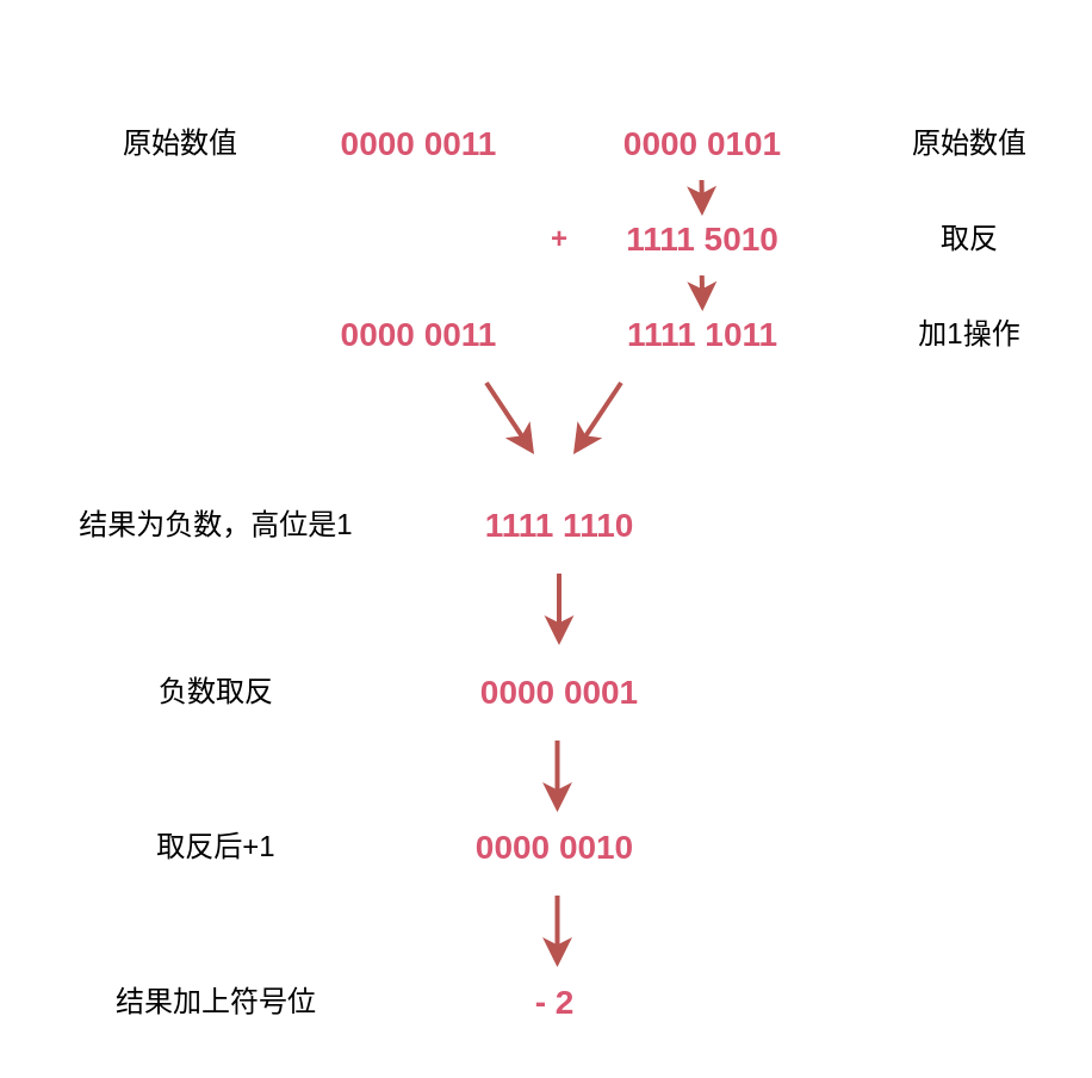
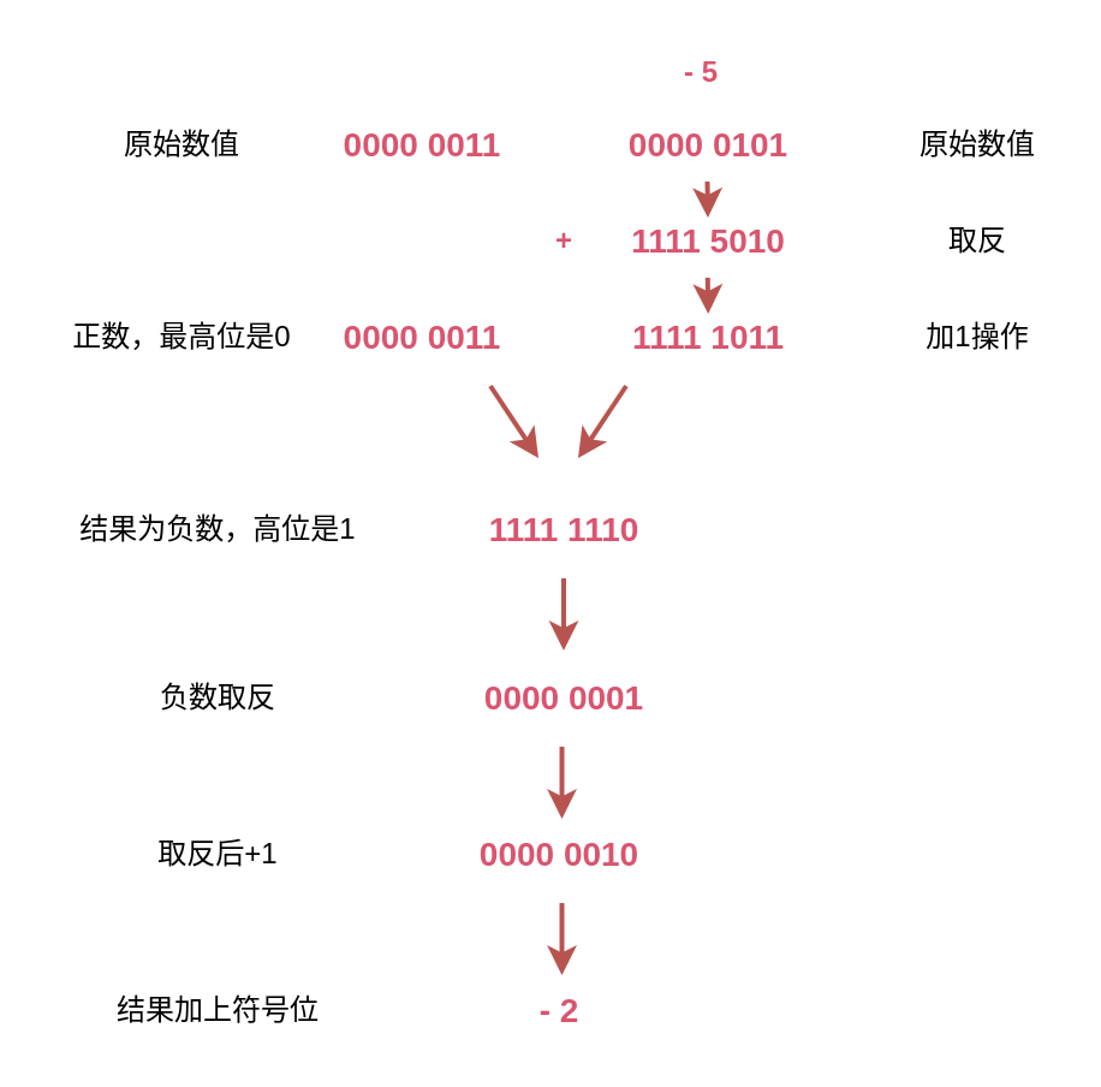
  <mxCell id="0" />
  <mxCell id="1" parent="0" />
  <mxCell id="2" value="0000 0011" style="text;html=1;align=center;verticalAlign=middle;resizable=0;points=[];autosize=1;fontSize=14;fontColor=#D95570;fontStyle=1" parent="1" vertex="1"><mxGeometry x="135" y="50" width="80" height="20" as="geometry" /></mxCell>
  <mxCell id="3" value="0000 0011" style="text;html=1;align=center;verticalAlign=middle;resizable=0;points=[];autosize=1;fontSize=14;fontColor=#D95570;fontStyle=1" parent="1" vertex="1"><mxGeometry x="135" y="130" width="80" height="20" as="geometry" /></mxCell>
  <mxCell id="4" value="" style="endArrow=classic;html=1;strokeWidth=2;fillColor=#f8cecc;strokeColor=#b85450;" parent="1" edge="1"><mxGeometry width="50" height="50" relative="1" as="geometry"><mxPoint x="293.76" y="75" as="sourcePoint" /><mxPoint x="294" y="90" as="targetPoint" /></mxGeometry></mxCell>
  <mxCell id="5" value="原始数值" style="text;html=1;align=center;verticalAlign=middle;resizable=0;points=[];autosize=1;" parent="1" vertex="1"><mxGeometry x="45" y="50" width="60" height="20" as="geometry" /></mxCell>
+ <mxCell id="6" value="正数，最高位是0" style="text;html=1;align=center;verticalAlign=middle;resizable=0;points=[];autosize=1;" parent="1" vertex="1"><mxGeometry x="20" y="130" width="110" height="20" as="geometry" /></mxCell>
  <mxCell id="7" value="+" style="text;html=1;align=center;verticalAlign=middle;resizable=0;points=[];autosize=1;fontColor=#D95570;fontStyle=1" parent="1" vertex="1"><mxGeometry x="223.5" y="90" width="20" height="20" as="geometry" /></mxCell>
  <mxCell id="8" value="1111 1011" style="text;html=1;align=center;verticalAlign=middle;resizable=0;points=[];autosize=1;fontSize=14;fontColor=#D95570;fontStyle=1" parent="1" vertex="1"><mxGeometry x="254" y="130" width="80" height="20" as="geometry" /></mxCell>
  <mxCell id="9" value="" style="endArrow=classic;html=1;strokeWidth=2;fillColor=#f8cecc;strokeColor=#b85450;" parent="1" edge="1"><mxGeometry width="50" height="50" relative="1" as="geometry"><mxPoint x="203.5" y="160" as="sourcePoint" /><mxPoint x="223.5" y="190" as="targetPoint" /></mxGeometry></mxCell>
  <mxCell id="10" value="" style="endArrow=classic;html=1;strokeWidth=2;fillColor=#f8cecc;strokeColor=#b85450;" parent="1" edge="1"><mxGeometry width="50" height="50" relative="1" as="geometry"><mxPoint x="233.26" y="310" as="sourcePoint" /><mxPoint x="233.26" y="340" as="targetPoint" /></mxGeometry></mxCell>
  <mxCell id="11" value="0000 0010" style="text;html=1;align=center;verticalAlign=middle;resizable=0;points=[];autosize=1;fontSize=14;fontColor=#D95570;fontStyle=1" parent="1" vertex="1"><mxGeometry x="191.5" y="345" width="80" height="20" as="geometry" /></mxCell>
  <mxCell id="12" value="原始数值" style="text;html=1;align=center;verticalAlign=middle;resizable=0;points=[];autosize=1;" parent="1" vertex="1"><mxGeometry x="376" y="50" width="60" height="20" as="geometry" /></mxCell>
  <mxCell id="13" value="加1操作" style="text;html=1;align=center;verticalAlign=middle;resizable=0;points=[];autosize=1;" parent="1" vertex="1"><mxGeometry x="376" y="130" width="60" height="20" as="geometry" /></mxCell>
  <mxCell id="14" value="0000 0101" style="text;html=1;align=center;verticalAlign=middle;resizable=0;points=[];autosize=1;fontSize=14;fontColor=#D95570;fontStyle=1" parent="1" vertex="1"><mxGeometry x="254" y="50" width="80" height="20" as="geometry" /></mxCell>
+ <mxCell id="15" value="- 5" style="text;html=1;align=center;verticalAlign=middle;resizable=0;points=[];autosize=1;fontColor=#D95570;fontStyle=1" parent="1" vertex="1"><mxGeometry x="276" y="20" width="30" height="20" as="geometry" /></mxCell>
  <mxCell id="16" value="" style="endArrow=classic;html=1;strokeWidth=2;fillColor=#f8cecc;strokeColor=#b85450;" parent="1" edge="1"><mxGeometry width="50" height="50" relative="1" as="geometry"><mxPoint x="260" y="160" as="sourcePoint" /><mxPoint x="240" y="190" as="targetPoint" /></mxGeometry></mxCell>
  <mxCell id="17" value="1111 1110" style="text;html=1;align=center;verticalAlign=middle;resizable=0;points=[];autosize=1;fontSize=14;fontColor=#D95570;fontStyle=1" parent="1" vertex="1"><mxGeometry x="193.5" y="210" width="80" height="20" as="geometry" /></mxCell>
  <mxCell id="18" value="" style="endArrow=classic;html=1;strokeWidth=2;fillColor=#f8cecc;strokeColor=#b85450;" parent="1" edge="1"><mxGeometry width="50" height="50" relative="1" as="geometry"><mxPoint x="234" y="240" as="sourcePoint" /><mxPoint x="234" y="270" as="targetPoint" /></mxGeometry></mxCell>
  <mxCell id="19" value="取反" style="text;html=1;align=center;verticalAlign=middle;resizable=0;points=[];autosize=1;" parent="1" vertex="1"><mxGeometry x="386" y="90" width="40" height="20" as="geometry" /></mxCell>
  <mxCell id="20" value="1111 5010" style="text;html=1;align=center;verticalAlign=middle;resizable=0;points=[];autosize=1;fontSize=14;fontColor=#D95570;fontStyle=1" parent="1" vertex="1"><mxGeometry x="254" y="90" width="80" height="20" as="geometry" /></mxCell>
  <mxCell id="21" value="" style="endArrow=classic;html=1;strokeWidth=2;fillColor=#f8cecc;strokeColor=#b85450;" parent="1" edge="1"><mxGeometry width="50" height="50" relative="1" as="geometry"><mxPoint x="293.88" y="115" as="sourcePoint" /><mxPoint x="294.12" y="130" as="targetPoint" /></mxGeometry></mxCell>
  <mxCell id="22" value="0000 0001" style="text;html=1;align=center;verticalAlign=middle;resizable=0;points=[];autosize=1;fontSize=14;fontColor=#D95570;fontStyle=1" parent="1" vertex="1"><mxGeometry x="193.5" y="280" width="80" height="20" as="geometry" /></mxCell>
  <mxCell id="23" value="负数取反" style="text;html=1;align=center;verticalAlign=middle;resizable=0;points=[];autosize=1;" parent="1" vertex="1"><mxGeometry x="60" y="280" width="60" height="20" as="geometry" /></mxCell>
  <mxCell id="24" value="结果为负数，高位是1" style="text;html=1;align=center;verticalAlign=middle;resizable=0;points=[];autosize=1;" parent="1" vertex="1"><mxGeometry x="25" y="210" width="130" height="20" as="geometry" /></mxCell>
  <mxCell id="25" value="" style="endArrow=classic;html=1;strokeWidth=2;fillColor=#f8cecc;strokeColor=#b85450;" edge="1" parent="1"><mxGeometry width="50" height="50" relative="1" as="geometry"><mxPoint x="233.26" y="375" as="sourcePoint" /><mxPoint x="233.26" y="405" as="targetPoint" /></mxGeometry></mxCell>
  <mxCell id="26" value="- 2" style="text;html=1;align=center;verticalAlign=middle;resizable=0;points=[];autosize=1;fontSize=14;fontColor=#D95570;fontStyle=1" vertex="1" parent="1"><mxGeometry x="216.5" y="410" width="30" height="20" as="geometry" /></mxCell>
  <mxCell id="27" value="取反后+1" style="text;html=1;align=center;verticalAlign=middle;resizable=0;points=[];autosize=1;" vertex="1" parent="1"><mxGeometry x="55" y="345" width="70" height="20" as="geometry" /></mxCell>
  <mxCell id="28" value="结果加上符号位" style="text;html=1;align=center;verticalAlign=middle;resizable=0;points=[];autosize=1;" vertex="1" parent="1"><mxGeometry x="40" y="410" width="100" height="20" as="geometry" /></mxCell>
